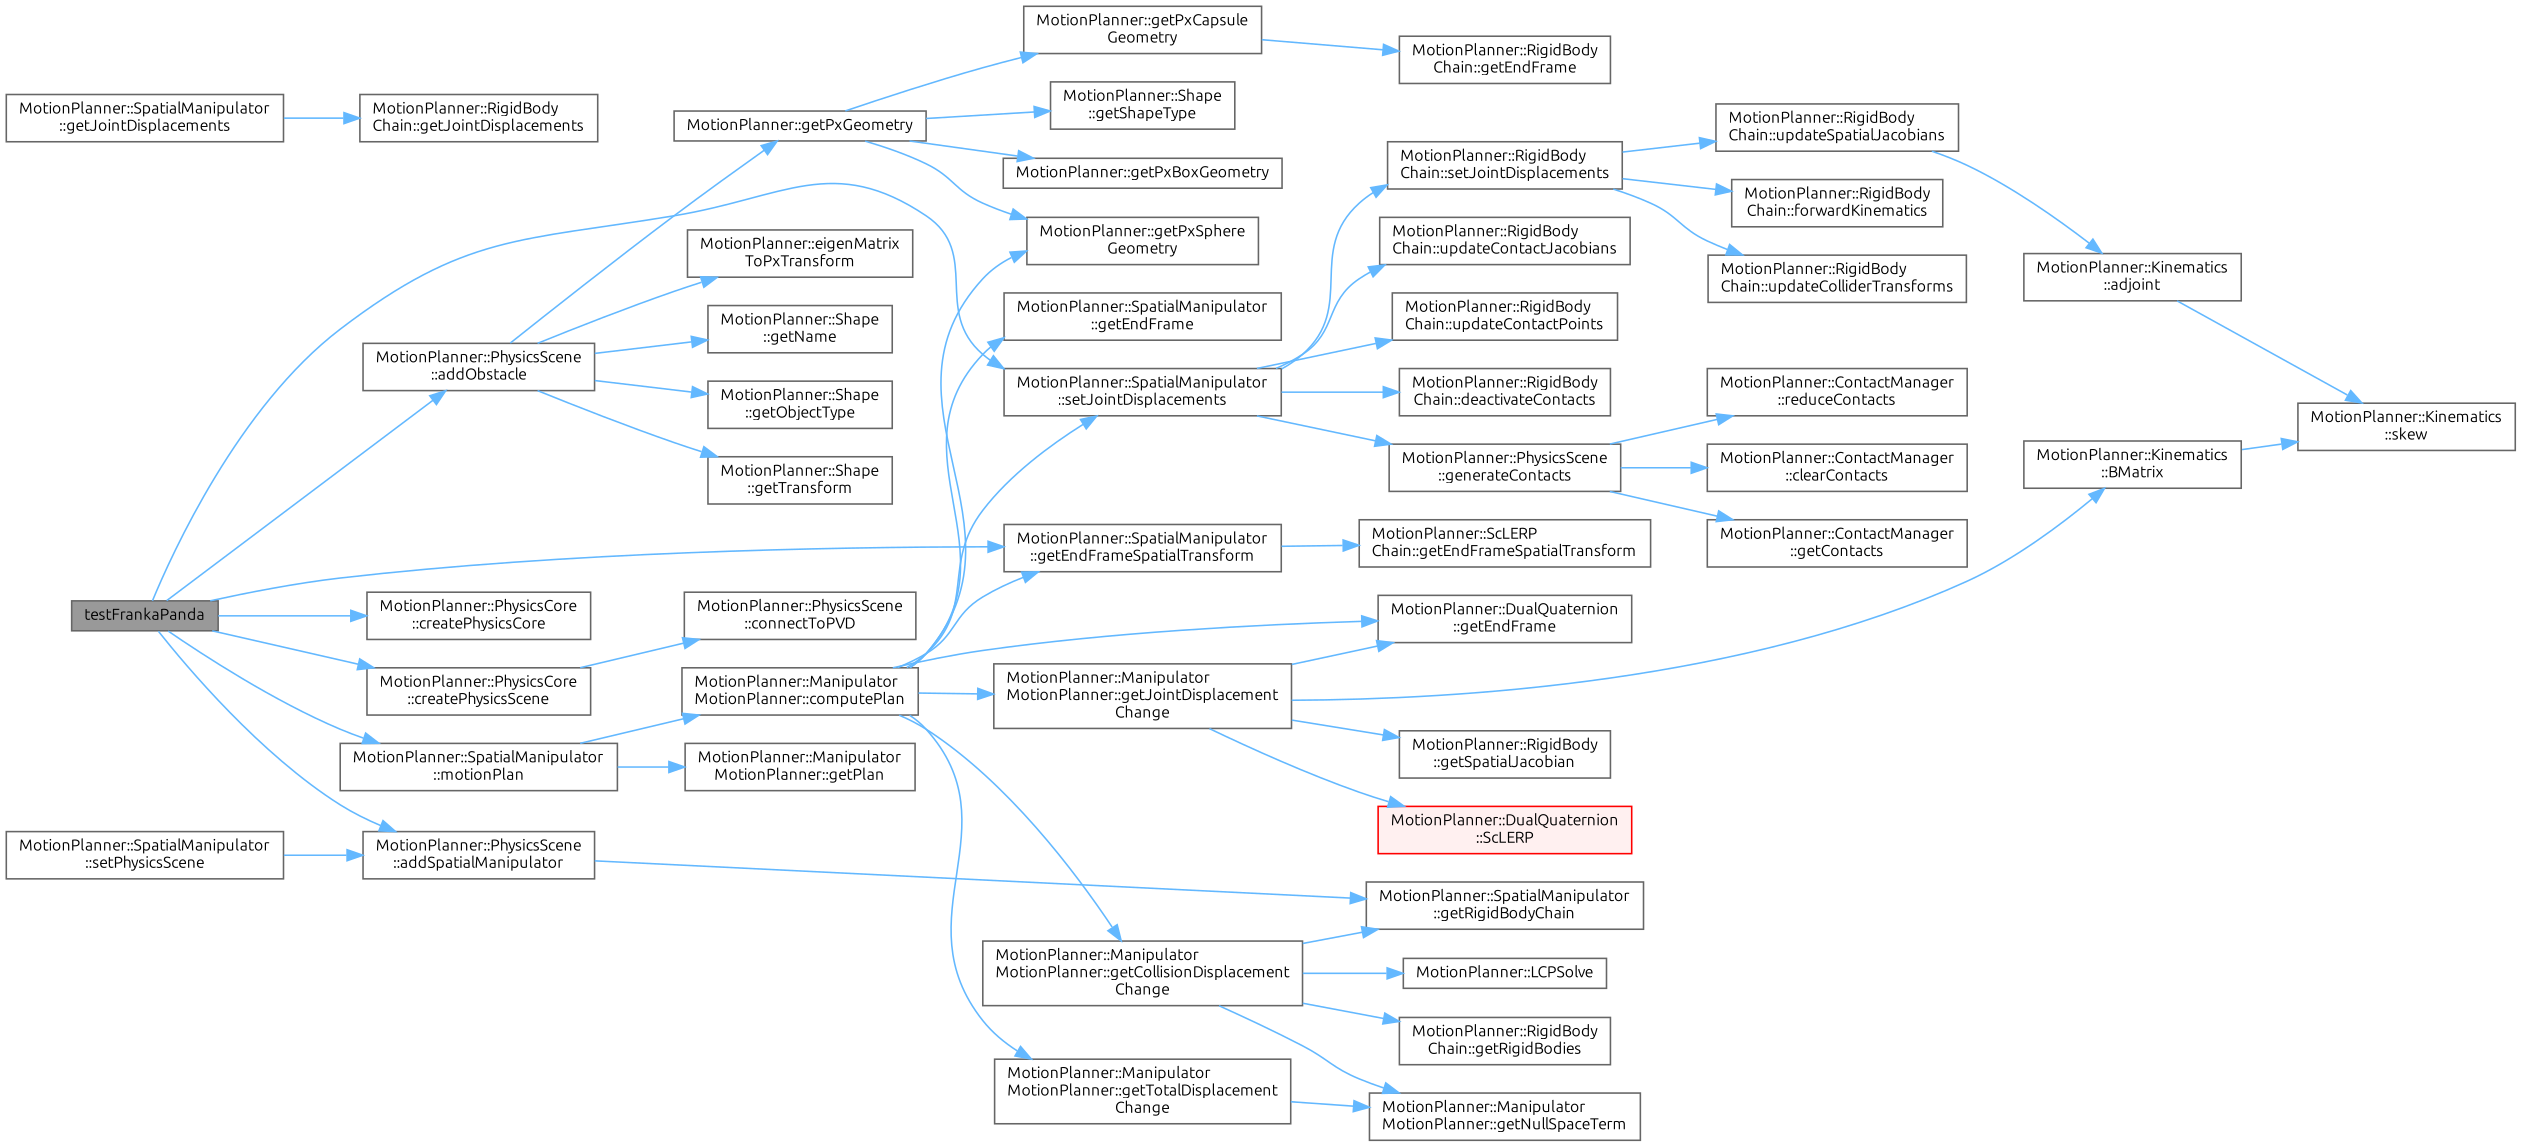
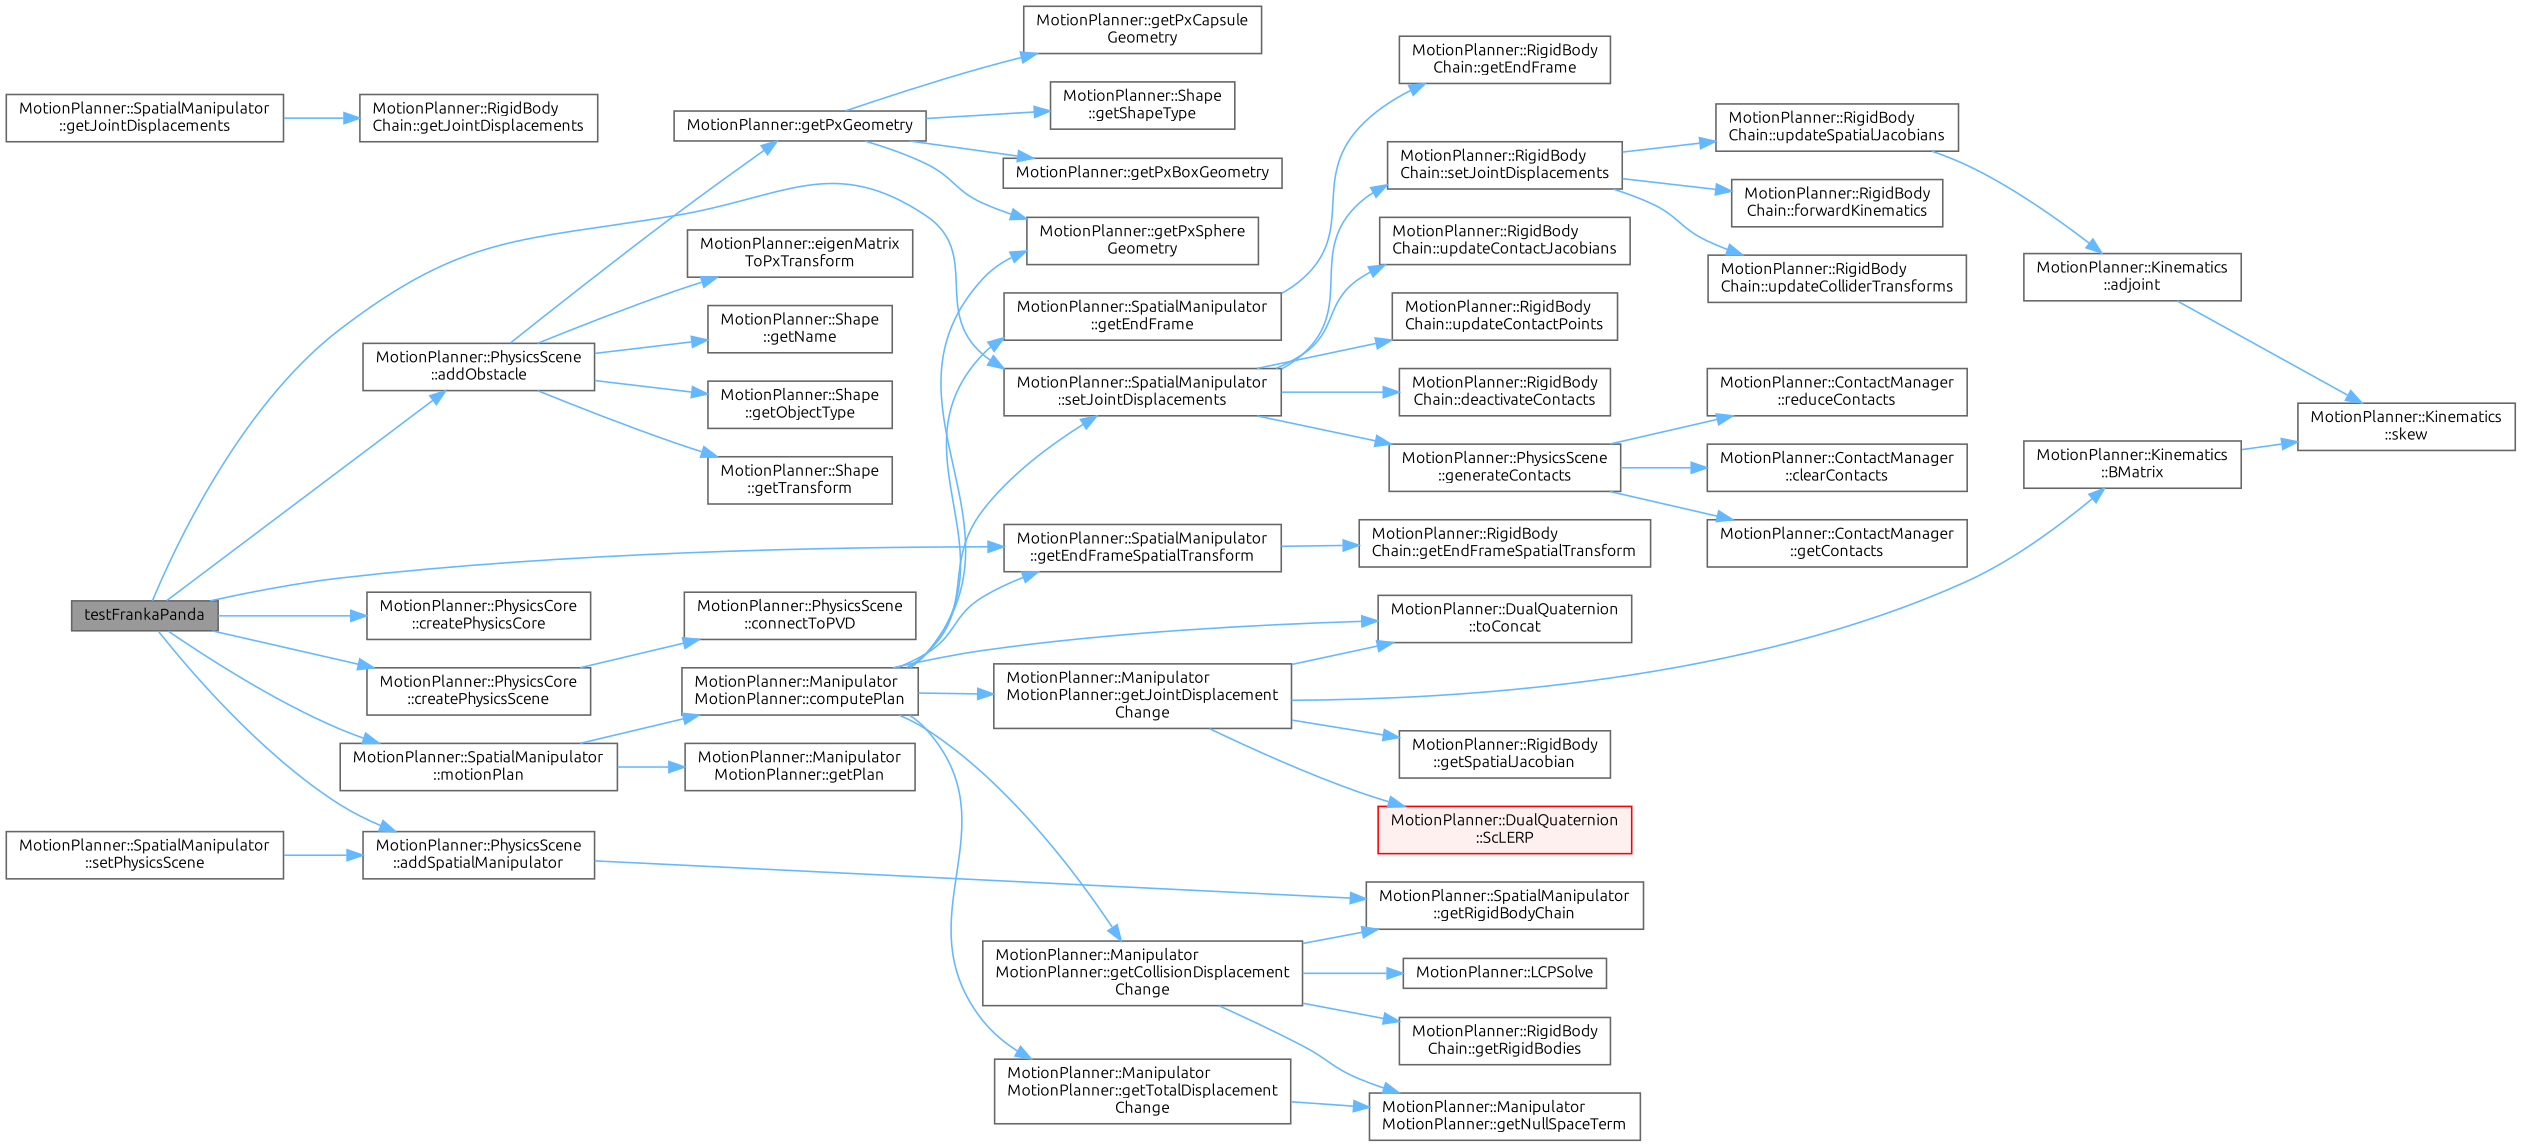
  digraph {
    fontname=Ubuntu
    rankdir=LR
    node [color=grey40 fillcolor=white fontname=Ubuntu fontsize=10 shape=box style=filled]
    edge [color=steelblue1 fontname=Ubuntu fontsize=10 labelfontname=Helvetica labelfontsize=10 style=solid]
    n1 [color=gray40 fillcolor=grey60 fontcolor=black height=0.2 label=testFrankaPanda width=0.4]
    n2 [height=0.2 label="MotionPlanner::PhysicsScene\l::addObstacle" width=0.4]
    n3 [height=0.2 label="MotionPlanner::PhysicsScene\l::addSpatialManipulator" width=0.4]
    n4 [height=0.2 label="MotionPlanner::PhysicsCore\l::createPhysicsCore" width=0.4]
    n5 [height=0.2 label="MotionPlanner::PhysicsCore\l::createPhysicsScene" width=0.4]
    n6 [height=0.2 label="MotionPlanner::SpatialManipulator\l::getEndFrameSpatialTransform" width=0.4]
    n7 [height=0.2 label="MotionPlanner::SpatialManipulator\l::motionPlan" width=0.4]
    n8 [height=0.2 label="MotionPlanner::SpatialManipulator\l::setJointDisplacements" width=0.4]
    n9 [height=0.2 label="MotionPlanner::eigenMatrix\lToPxTransform" width=0.4]
    n10 [height=0.2 label="MotionPlanner::Shape\l::getName" width=0.4]
    n11 [height=0.2 label="MotionPlanner::Shape\l::getObjectType" width=0.4]
    n12 [height=0.2 label="MotionPlanner::getPxGeometry" width=0.4]
    n13 [height=0.2 label="MotionPlanner::Shape\l::getTransform" width=0.4]
    n14 [height=0.2 label="MotionPlanner::SpatialManipulator\l::getRigidBodyChain" width=0.4]
    n15 [height=0.2 label="MotionPlanner::PhysicsScene\l::connectToPVD" width=0.4]
-   n16 [height=0.2 label="MotionPlanner::ScLERP\lChain::getEndFrameSpatialTransform" width=0.4]
+   n16 [height=0.2 label="MotionPlanner::RigidBody\lChain::getEndFrameSpatialTransform" width=0.4]
    n17 [height=0.2 label="MotionPlanner::Manipulator\lMotionPlanner::computePlan" width=0.4]
    n18 [height=0.2 label="MotionPlanner::Manipulator\lMotionPlanner::getPlan" width=0.4]
    n19 [height=0.2 label="MotionPlanner::RigidBody\lChain::deactivateContacts" width=0.4]
    n20 [height=0.2 label="MotionPlanner::PhysicsScene\l::generateContacts" width=0.4]
    n21 [height=0.2 label="MotionPlanner::RigidBody\lChain::setJointDisplacements" width=0.4]
    n22 [height=0.2 label="MotionPlanner::RigidBody\lChain::updateContactJacobians" width=0.4]
    n23 [height=0.2 label="MotionPlanner::RigidBody\lChain::updateContactPoints" width=0.4]
    n24 [height=0.2 label="MotionPlanner::getPxBoxGeometry" width=0.4]
    n25 [height=0.2 label="MotionPlanner::getPxCapsule\lGeometry" width=0.4]
    n26 [height=0.2 label="MotionPlanner::getPxSphere\lGeometry" width=0.4]
    n27 [height=0.2 label="MotionPlanner::Shape\l::getShapeType" width=0.4]
    n28 [height=0.2 label="MotionPlanner::SpatialManipulator\l::setPhysicsScene" width=0.4]
    n29 [height=0.2 label="MotionPlanner::Manipulator\lMotionPlanner::getCollisionDisplacement\lChange" width=0.4]
    n30 [height=0.2 label="MotionPlanner::SpatialManipulator\l::getEndFrame" width=0.4]
    n31 [height=0.2 label="MotionPlanner::Manipulator\lMotionPlanner::getJointDisplacement\lChange" width=0.4]
-   n32 [height=0.2 label="MotionPlanner::DualQuaternion\l::getEndFrame" width=0.4]
+   n32 [height=0.2 label="MotionPlanner::DualQuaternion\l::toConcat" width=0.4]
    n33 [height=0.2 label="MotionPlanner::Manipulator\lMotionPlanner::getTotalDisplacement\lChange" width=0.4]
    n34 [height=0.2 label="MotionPlanner::Manipulator\lMotionPlanner::getNullSpaceTerm" width=0.4]
    n35 [height=0.2 label="MotionPlanner::RigidBody\lChain::getRigidBodies" width=0.4]
    n36 [height=0.2 label="MotionPlanner::LCPSolve" width=0.4]
    n37 [height=0.2 label="MotionPlanner::RigidBody\lChain::getEndFrame" width=0.4]
    n38 [height=0.2 label="MotionPlanner::Kinematics\l::BMatrix" width=0.4]
    n39 [height=0.2 label="MotionPlanner::RigidBody\l::getSpatialJacobian" width=0.4]
    n40 [color=red fillcolor="#FFF0F0" height=0.2 label="MotionPlanner::DualQuaternion\l::ScLERP" width=0.4]
    n41 [height=0.2 label="MotionPlanner::SpatialManipulator\l::getJointDisplacements" width=0.4]
    n42 [height=0.2 label="MotionPlanner::RigidBody\lChain::getJointDisplacements" width=0.4]
    n43 [height=0.2 label="MotionPlanner::Kinematics\l::skew" width=0.4]
    n44 [height=0.2 label="MotionPlanner::ContactManager\l::clearContacts" width=0.4]
    n45 [height=0.2 label="MotionPlanner::ContactManager\l::getContacts" width=0.4]
    n46 [height=0.2 label="MotionPlanner::ContactManager\l::reduceContacts" width=0.4]
    n47 [height=0.2 label="MotionPlanner::RigidBody\lChain::forwardKinematics" width=0.4]
    n48 [height=0.2 label="MotionPlanner::RigidBody\lChain::updateColliderTransforms" width=0.4]
    n49 [height=0.2 label="MotionPlanner::RigidBody\lChain::updateSpatialJacobians" width=0.4]
    n50 [height=0.2 label="MotionPlanner::Kinematics\l::adjoint" width=0.4]
    n1 -> n2
    n1 -> n3
    n1 -> n4
    n1 -> n5
    n1 -> n6
    n1 -> n7
    n1 -> n8
    n2 -> n9
    n2 -> n10
    n2 -> n11
    n2 -> n12
    n2 -> n13
    n3 -> n14
    n5 -> n15
    n6 -> n16
    n7 -> n17
    n7 -> n18
    n8 -> n19
    n8 -> n20
    n8 -> n21
    n8 -> n22
    n8 -> n23
    n12 -> n24
    n12 -> n25
    n12 -> n26
    n12 -> n27
    n17 -> n6
    n17 -> n8
    n17 -> n26
    n17 -> n29
    n17 -> n30
    n17 -> n31
    n17 -> n32
    n17 -> n33
    n20 -> n44
    n20 -> n45
    n20 -> n46
    n21 -> n47
    n21 -> n48
    n21 -> n49
    n28 -> n3
    n29 -> n14
    n29 -> n34
    n29 -> n35
    n29 -> n36
-   n25 -> n37
+   n30 -> n37
    n31 -> n32
    n31 -> n38
    n31 -> n39
    n31 -> n40
    n33 -> n34
    n38 -> n43
    n41 -> n42
    n49 -> n50
    n50 -> n43
  }
